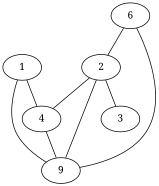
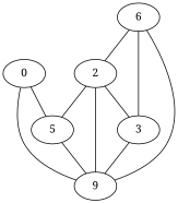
  graph {
    fontname="Noto Serif"
    node [fontname="Noto Serif"]
    edge [fontname="Noto Serif"]
-   0 [label=1]
-   4
+   0
+   4 [label=5]
    n3 [label=9]
    n4 [label=6]
    2
    3
    0 -- 4
    0 -- n3
    4 -- n3
    n4 -- n3
    n4 -- 2
+   n4 -- 3
    2 -- 4
    2 -- n3
    2 -- 3
+   3 -- n3
  }
